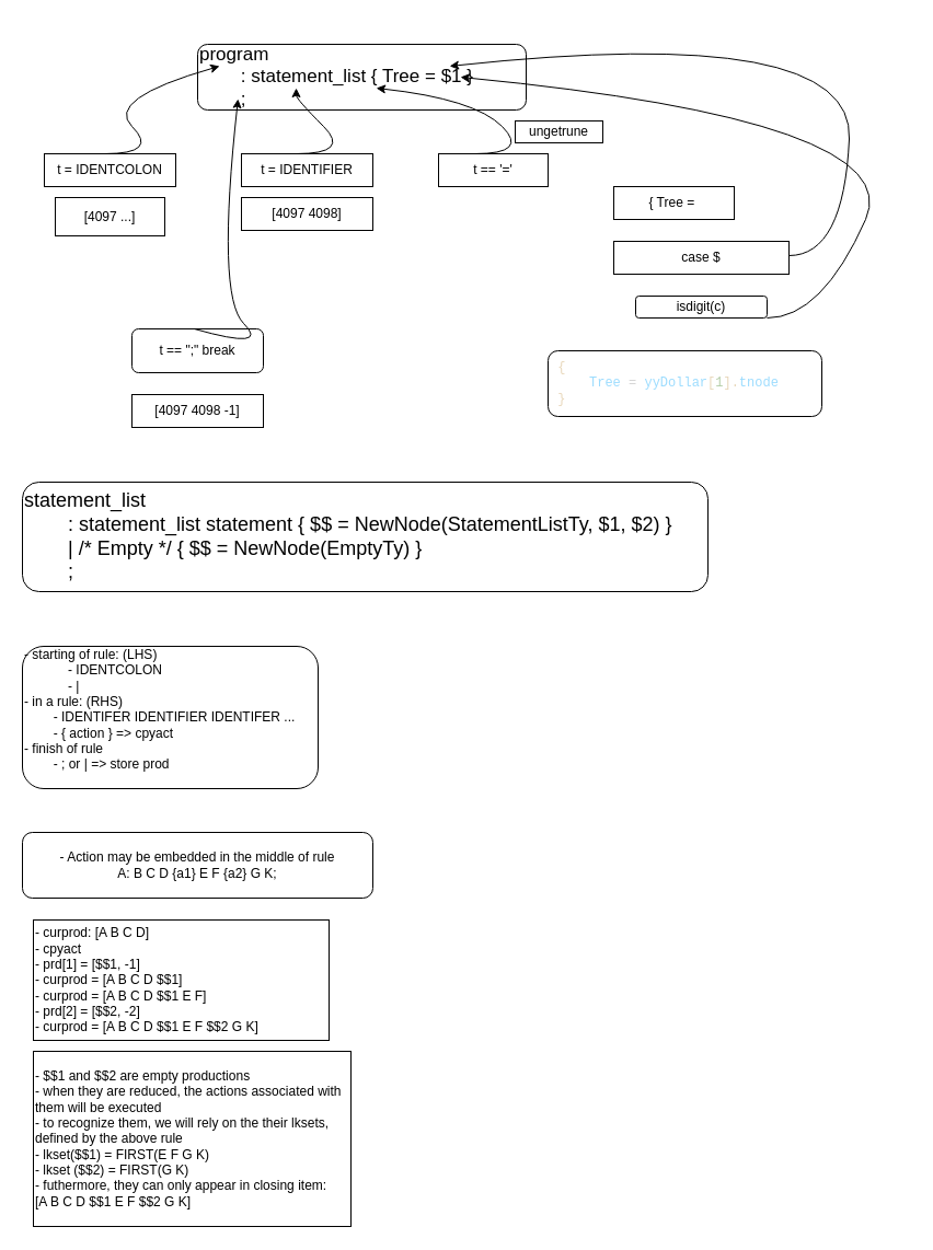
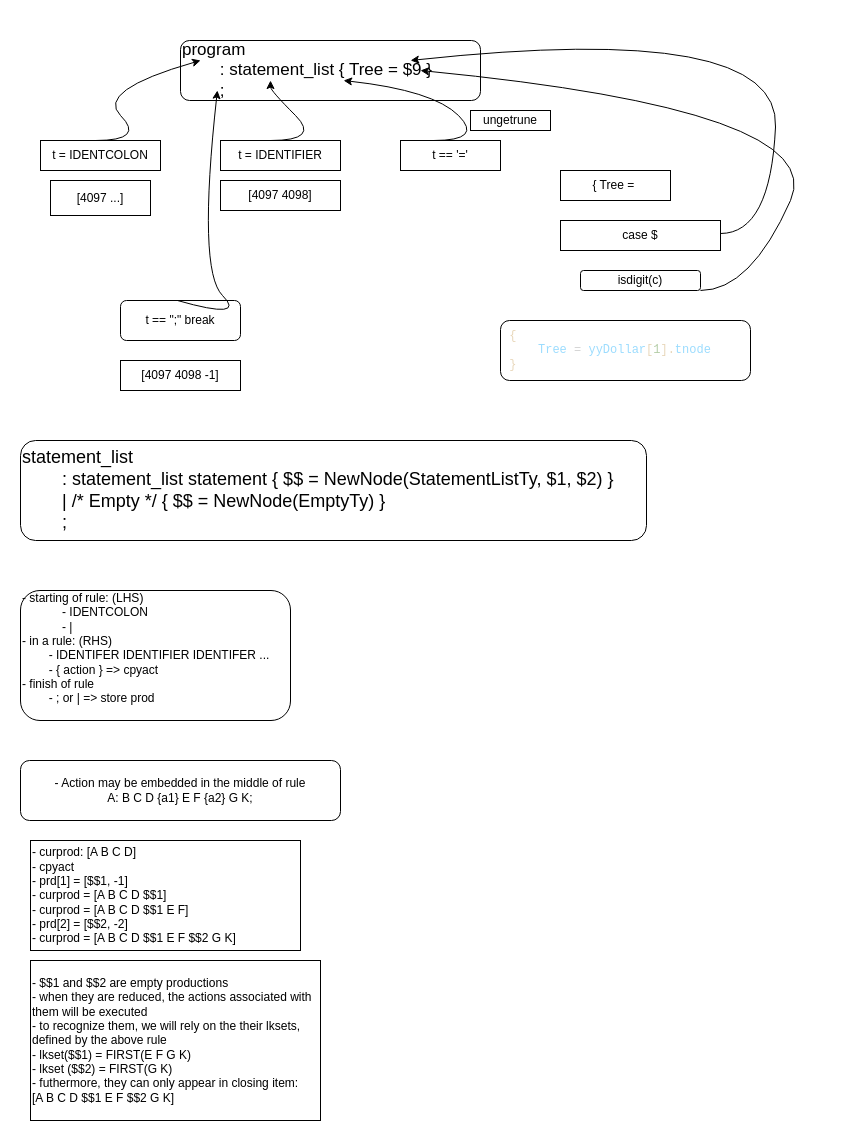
  <mxCell id="0" />
  <mxCell id="1" parent="0" />
- <mxCell id="2" value="&lt;div style=&quot;font-size: 17px;&quot;&gt;&lt;font style=&quot;font-size: 17px;&quot;&gt;program&lt;/font&gt;&lt;/div&gt;&lt;div style=&quot;font-size: 17px;&quot;&gt;&lt;span style=&quot;white-space: normal;&quot;&gt;&lt;font style=&quot;font-size: 17px;&quot;&gt;&lt;span style=&quot;white-space:pre&quot;&gt;&#09;&lt;/span&gt;: statement_list { Tree = $1 }&lt;/font&gt;&lt;/span&gt;&lt;/div&gt;&lt;div style=&quot;font-size: 17px;&quot;&gt;&lt;span style=&quot;white-space: normal;&quot;&gt;&lt;font style=&quot;font-size: 17px;&quot;&gt;&lt;span style=&quot;white-space: pre;&quot;&gt;&#09;&lt;/span&gt;;&lt;/font&gt;&lt;/span&gt;&lt;/div&gt;" style="rounded=1;whiteSpace=wrap;html=1;align=left;" vertex="1" parent="1"><mxGeometry x="180" y="40" width="300" height="60" as="geometry" /></mxCell>
+ <mxCell id="2" value="&lt;div style=&quot;font-size: 17px;&quot;&gt;&lt;font style=&quot;font-size: 17px;&quot;&gt;program&lt;/font&gt;&lt;/div&gt;&lt;div style=&quot;font-size: 17px;&quot;&gt;&lt;span style=&quot;white-space: normal;&quot;&gt;&lt;font style=&quot;font-size: 17px;&quot;&gt;&lt;span style=&quot;white-space:pre&quot;&gt;&#09;&lt;/span&gt;: statement_list { Tree = $9 }&lt;/font&gt;&lt;/span&gt;&lt;/div&gt;&lt;div style=&quot;font-size: 17px;&quot;&gt;&lt;span style=&quot;white-space: normal;&quot;&gt;&lt;font style=&quot;font-size: 17px;&quot;&gt;&lt;span style=&quot;white-space: pre;&quot;&gt;&#09;&lt;/span&gt;;&lt;/font&gt;&lt;/span&gt;&lt;/div&gt;" style="rounded=1;whiteSpace=wrap;html=1;align=left;" vertex="1" parent="1"><mxGeometry x="180" y="40" width="300" height="60" as="geometry" /></mxCell>
  <mxCell id="3" value="t = IDENTCOLON" style="rounded=0;whiteSpace=wrap;html=1;" vertex="1" parent="1"><mxGeometry x="40" y="140" width="120" height="30" as="geometry" /></mxCell>
  <mxCell id="4" value="[4097 ...]" style="rounded=0;whiteSpace=wrap;html=1;" vertex="1" parent="1"><mxGeometry x="50" y="180" width="100" height="35" as="geometry" /></mxCell>
  <mxCell id="5" value="" style="curved=1;endArrow=classic;html=1;rounded=0;entryX=0.067;entryY=0.333;entryDx=0;entryDy=0;entryPerimeter=0;" edge="1" parent="1" target="2"><mxGeometry width="50" height="50" relative="1" as="geometry"><mxPoint x="95" y="140" as="sourcePoint" /><mxPoint x="145" y="90" as="targetPoint" /><Array as="points"><mxPoint x="145" y="140" /><mxPoint x="95" y="90" /></Array></mxGeometry></mxCell>
  <mxCell id="6" value="t = IDENTIFIER" style="rounded=0;whiteSpace=wrap;html=1;" vertex="1" parent="1"><mxGeometry x="220" y="140" width="120" height="30" as="geometry" /></mxCell>
  <mxCell id="7" value="" style="curved=1;endArrow=classic;html=1;rounded=0;entryX=0.3;entryY=0.667;entryDx=0;entryDy=0;entryPerimeter=0;" edge="1" parent="1" target="2"><mxGeometry width="50" height="50" relative="1" as="geometry"><mxPoint x="270" y="140" as="sourcePoint" /><mxPoint x="320" y="90" as="targetPoint" /><Array as="points"><mxPoint x="320" y="140" /><mxPoint x="270" y="90" /></Array></mxGeometry></mxCell>
  <mxCell id="8" value="[4097 4098]" style="rounded=0;whiteSpace=wrap;html=1;" vertex="1" parent="1"><mxGeometry x="220" y="180" width="120" height="30" as="geometry" /></mxCell>
  <mxCell id="9" value="t == '='" style="rounded=0;whiteSpace=wrap;html=1;" vertex="1" parent="1"><mxGeometry x="400" y="140" width="100" height="30" as="geometry" /></mxCell>
  <mxCell id="10" value="" style="curved=1;endArrow=classic;html=1;rounded=0;entryX=0.567;entryY=0.667;entryDx=0;entryDy=0;entryPerimeter=0;" edge="1" parent="1"><mxGeometry width="50" height="50" relative="1" as="geometry"><mxPoint x="433" y="140" as="sourcePoint" /><mxPoint x="343.1" y="80.02" as="targetPoint" /><Array as="points"><mxPoint x="483" y="140" /><mxPoint x="433" y="90" /></Array></mxGeometry></mxCell>
  <mxCell id="11" value="ungetrune" style="rounded=0;whiteSpace=wrap;html=1;" vertex="1" parent="1"><mxGeometry x="470" y="110" width="80" height="20" as="geometry" /></mxCell>
  <mxCell id="12" value="{ Tree =&amp;nbsp;" style="rounded=0;whiteSpace=wrap;html=1;" vertex="1" parent="1"><mxGeometry x="560" y="170" width="110" height="30" as="geometry" /></mxCell>
  <mxCell id="13" value="case $" style="rounded=0;whiteSpace=wrap;html=1;" vertex="1" parent="1"><mxGeometry x="560" y="220" width="160" height="30" as="geometry" /></mxCell>
  <mxCell id="14" value="" style="curved=1;endArrow=classic;html=1;rounded=0;entryX=0.767;entryY=0.333;entryDx=0;entryDy=0;entryPerimeter=0;" edge="1" parent="1" target="2"><mxGeometry width="50" height="50" relative="1" as="geometry"><mxPoint x="720" y="233" as="sourcePoint" /><mxPoint x="770" y="183" as="targetPoint" /><Array as="points"><mxPoint x="770" y="233" /><mxPoint x="780" y="20" /></Array></mxGeometry></mxCell>
  <mxCell id="15" value="isdigit(c)" style="rounded=1;whiteSpace=wrap;html=1;" vertex="1" parent="1"><mxGeometry x="580" y="270" width="120" height="20" as="geometry" /></mxCell>
  <mxCell id="16" value="" style="curved=1;endArrow=classic;html=1;rounded=0;entryX=0.8;entryY=0.5;entryDx=0;entryDy=0;entryPerimeter=0;" edge="1" parent="1" target="2"><mxGeometry width="50" height="50" relative="1" as="geometry"><mxPoint x="700" y="290" as="sourcePoint" /><mxPoint x="750" y="240" as="targetPoint" /><Array as="points"><mxPoint x="750" y="290" /><mxPoint x="830" y="110" /></Array></mxGeometry></mxCell>
  <mxCell id="17" value="&lt;div data-darkreader-inline-color=&quot;&quot; style=&quot;color: rgb(232, 215, 186); font-family: Menlo, Monaco, &amp;quot;Courier New&amp;quot;, monospace; white-space: pre; --darkreader-inline-color: #fce2b4;&quot;&gt; {&lt;/div&gt;&lt;div data-darkreader-inline-color=&quot;&quot; style=&quot;color: rgb(232, 215, 186); font-family: Menlo, Monaco, &amp;quot;Courier New&amp;quot;, monospace; white-space: pre; --darkreader-inline-color: #fce2b4;&quot;&gt;     &lt;span style=&quot;color: rgb(156, 220, 254); --darkreader-inline-color: #c8e0db;&quot; data-darkreader-inline-color=&quot;&quot;&gt;Tree&lt;/span&gt; &lt;span style=&quot;color: rgb(212, 212, 212); --darkreader-inline-color: #eeddbf;&quot; data-darkreader-inline-color=&quot;&quot;&gt;=&lt;/span&gt; &lt;span style=&quot;color: rgb(156, 220, 254); --darkreader-inline-color: #c8e0db;&quot; data-darkreader-inline-color=&quot;&quot;&gt;yyDollar&lt;/span&gt;[&lt;span style=&quot;color: rgb(181, 206, 168); --darkreader-inline-color: #d7d6a9;&quot; data-darkreader-inline-color=&quot;&quot;&gt;1&lt;/span&gt;].&lt;span style=&quot;color: rgb(156, 220, 254); --darkreader-inline-color: #c8e0db;&quot; data-darkreader-inline-color=&quot;&quot;&gt;tnode&lt;/span&gt;&lt;/div&gt;&lt;div data-darkreader-inline-color=&quot;&quot; style=&quot;color: rgb(232, 215, 186); font-family: Menlo, Monaco, &amp;quot;Courier New&amp;quot;, monospace; white-space: pre; --darkreader-inline-color: #fce2b4;&quot;&gt; }&lt;/div&gt;" style="rounded=1;whiteSpace=wrap;html=1;align=left;" vertex="1" parent="1"><mxGeometry x="500" y="320" width="250" height="60" as="geometry" /></mxCell>
  <mxCell id="18" value="t == &quot;;&quot; break" style="rounded=1;whiteSpace=wrap;html=1;" vertex="1" parent="1"><mxGeometry x="120" y="300" width="120" height="40" as="geometry" /></mxCell>
  <mxCell id="19" value="" style="curved=1;endArrow=classic;html=1;rounded=0;entryX=0.033;entryY=0.5;entryDx=0;entryDy=0;entryPerimeter=0;exitX=0.5;exitY=0;exitDx=0;exitDy=0;" edge="1" parent="1"><mxGeometry width="50" height="50" relative="1" as="geometry"><mxPoint x="177" y="300" as="sourcePoint" /><mxPoint x="216.9" y="90" as="targetPoint" /><Array as="points"><mxPoint x="247" y="320" /><mxPoint x="197" y="270" /></Array></mxGeometry></mxCell>
  <mxCell id="20" value="[4097 4098 -1]" style="rounded=0;whiteSpace=wrap;html=1;" vertex="1" parent="1"><mxGeometry x="120" y="360" width="120" height="30" as="geometry" /></mxCell>
  <mxCell id="21" value="&lt;div style=&quot;font-size: 18px;&quot;&gt;&lt;font style=&quot;font-size: 18px;&quot;&gt;statement_list&lt;/font&gt;&lt;/div&gt;&lt;div style=&quot;font-size: 18px;&quot;&gt;&lt;font style=&quot;font-size: 18px;&quot;&gt;&lt;span style=&quot;white-space: pre;&quot;&gt;&#09;&lt;/span&gt;: statement_list statement { $$ = NewNode(StatementListTy, $1, $2) }&lt;/font&gt;&lt;/div&gt;&lt;div style=&quot;font-size: 18px;&quot;&gt;&lt;font style=&quot;font-size: 18px;&quot;&gt;&lt;span style=&quot;white-space: pre;&quot;&gt;&#09;&lt;/span&gt;| /* Empty */ { $$ = NewNode(EmptyTy) }&lt;/font&gt;&lt;/div&gt;&lt;div style=&quot;font-size: 18px;&quot;&gt;&lt;font style=&quot;font-size: 18px;&quot;&gt;&lt;span style=&quot;white-space: pre;&quot;&gt;&#09;&lt;/span&gt;;&lt;/font&gt;&lt;/div&gt;" style="rounded=1;whiteSpace=wrap;html=1;align=left;" vertex="1" parent="1"><mxGeometry x="20" y="440" width="626" height="100" as="geometry" /></mxCell>
  <mxCell id="22" value="- starting of rule: (LHS)&lt;blockquote data-darkreader-inline-border-left=&quot;&quot; data-darkreader-inline-border-bottom=&quot;&quot; data-darkreader-inline-border-right=&quot;&quot; data-darkreader-inline-border-top=&quot;&quot; style=&quot;margin: 0px 0px 0px 40px; border: none; padding: 0px; --darkreader-inline-border-top: initial; --darkreader-inline-border-right: initial; --darkreader-inline-border-bottom: initial; --darkreader-inline-border-left: initial;&quot;&gt;&lt;div&gt;&lt;div&gt;- IDENTCOLON&lt;/div&gt;&lt;/div&gt;&lt;div&gt;&lt;div&gt;- |&lt;/div&gt;&lt;/div&gt;&lt;/blockquote&gt;&lt;div&gt;- in a rule: (RHS)&lt;/div&gt;&lt;div&gt;&lt;span style=&quot;white-space: pre;&quot;&gt;&#09;&lt;/span&gt;- IDENTIFER IDENTIFIER IDENTIFER ...&lt;br&gt;&lt;/div&gt;&lt;div&gt;&lt;span style=&quot;white-space: pre;&quot;&gt;&#09;&lt;/span&gt;- { action } =&amp;gt; cpyact&lt;br&gt;&lt;/div&gt;&lt;div&gt;- finish of rule&lt;/div&gt;&lt;div&gt;&lt;span style=&quot;white-space: pre;&quot;&gt;&#09;&lt;/span&gt;- ; or | =&amp;gt; store prod&lt;br&gt;&lt;/div&gt;&lt;div&gt;&lt;br&gt;&lt;/div&gt;" style="rounded=1;whiteSpace=wrap;html=1;align=left;" vertex="1" parent="1"><mxGeometry x="20" y="590" width="270" height="130" as="geometry" /></mxCell>
  <mxCell id="23" value="- Action may be embedded in the middle of rule&lt;div&gt;A: B C D {a1} E F {a2} G K;&lt;/div&gt;" style="rounded=1;whiteSpace=wrap;html=1;" vertex="1" parent="1"><mxGeometry x="20" y="760" width="320" height="60" as="geometry" /></mxCell>
  <mxCell id="24" value="- curprod: [A B C D]&lt;div&gt;- cpyact&lt;br&gt;&lt;div&gt;- prd[1] = [$$1, -1]&lt;/div&gt;&lt;div&gt;- curprod = [A B C D $$1]&lt;/div&gt;&lt;/div&gt;&lt;div&gt;- curprod = [A B C D $$1 E F]&lt;/div&gt;&lt;div&gt;- prd[2] = [$$2, -2]&lt;/div&gt;&lt;div&gt;- curprod = [A B C D $$1 E F $$2 G K]&lt;/div&gt;" style="rounded=0;whiteSpace=wrap;html=1;align=left;" vertex="1" parent="1"><mxGeometry x="30" y="840" width="270" height="110" as="geometry" /></mxCell>
  <mxCell id="25" value="- $$1 and $$2 are empty productions&lt;div&gt;- when they are reduced, the actions associated with them will be executed&lt;/div&gt;&lt;div&gt;- to recognize them, we will rely on the their lksets, defined by the above rule&lt;/div&gt;&lt;div&gt;- lkset($$1) = FIRST(E F G K)&lt;/div&gt;&lt;div&gt;- lkset ($$2) = FIRST(G K)&lt;/div&gt;&lt;div&gt;- futhermore, they can only appear in closing item:&lt;br&gt;[A B C D $$1 E F $$2 G K]&lt;br&gt;&lt;/div&gt;" style="rounded=0;whiteSpace=wrap;html=1;align=left;" vertex="1" parent="1"><mxGeometry x="30" y="960" width="290" height="160" as="geometry" /></mxCell>
